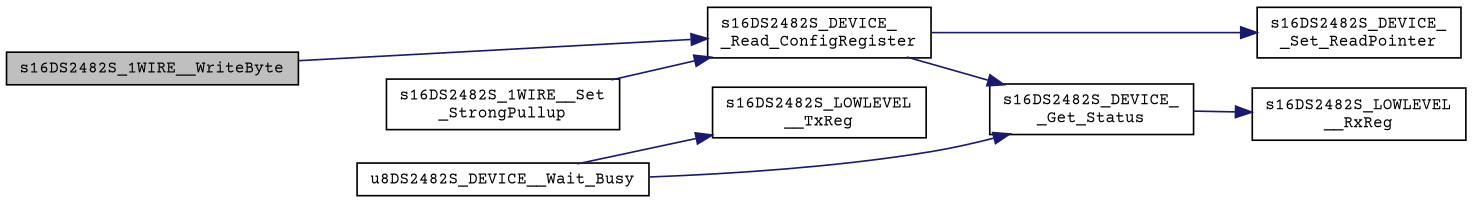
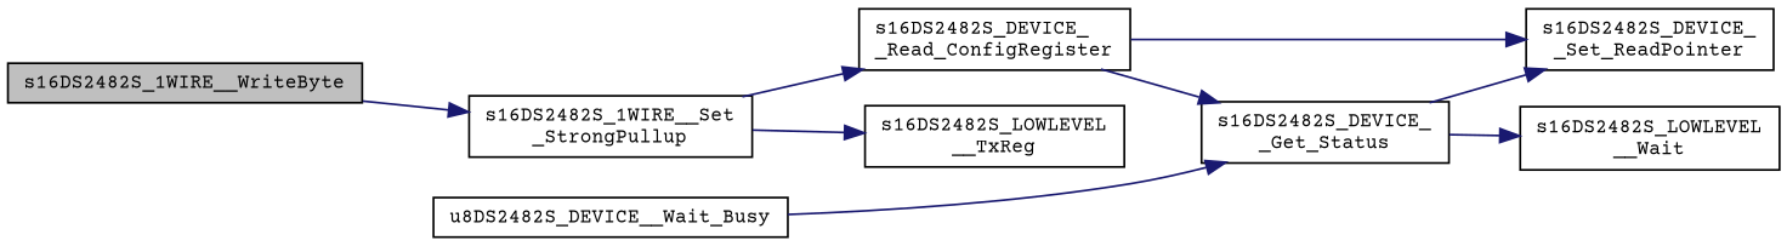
  digraph {
    fontname="Courier Prime"
    rankdir=LR
    node [color=black fillcolor=white fontname="Courier Prime" fontsize=10 shape=record style=filled]
    edge [color=midnightblue fontname="Courier Prime" fontsize=10 labelfontname=Helvetica labelfontsize=10 style=solid]
    n1 [fillcolor=grey75 fontcolor=black height=0.2 label=s16DS2482S_1WIRE__WriteByte width=0.4]
    n2 [height=0.2 label="s16DS2482S_1WIRE__Set\l_StrongPullup" width=0.4]
    n3 [height=0.2 label="s16DS2482S_DEVICE_\l_Read_ConfigRegister" width=0.4]
    n4 [height=0.2 label="s16DS2482S_LOWLEVEL\l__TxReg" width=0.4]
    n5 [height=0.2 label=u8DS2482S_DEVICE__Wait_Busy width=0.4]
    n6 [height=0.2 label="s16DS2482S_DEVICE_\l_Get_Status" width=0.4]
    n7 [height=0.2 label="s16DS2482S_DEVICE_\l_Set_ReadPointer" width=0.4]
-   n8 [height=0.2 label="s16DS2482S_LOWLEVEL\l__RxReg" width=0.4]
-   n1 -> n3
+   n8 [height=0.2 label="s16DS2482S_LOWLEVEL\l__Wait" width=0.4]
+   n1 -> n2
    n2 -> n3
-   n5 -> n4
+   n2 -> n4
    n3 -> n6
    n3 -> n7
    n5 -> n6
+   n6 -> n7
    n6 -> n8
  }
